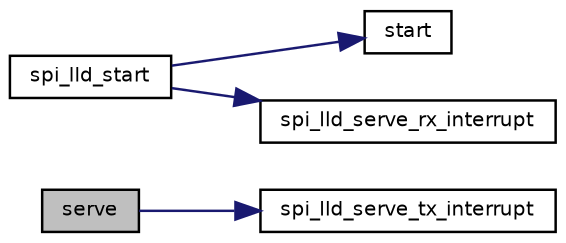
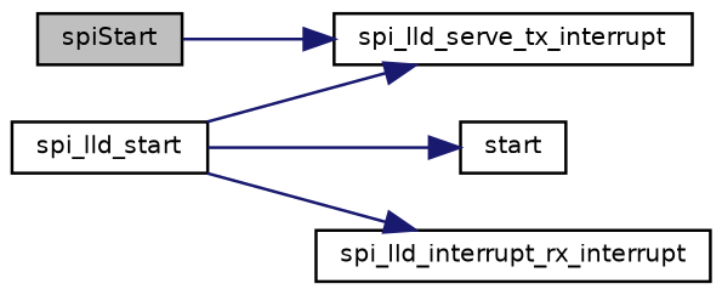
  digraph {
    rankdir=LR
    node [color=black fontname=Helvetica fontsize=8 shape=record]
    edge [color=midnightblue fontname=Helvetica fontsize=8 labelfontname=Helvetica labelfontsize=8 style=solid]
-   n1 [fillcolor=grey75 fontcolor=black height=0.2 label=serve style=filled width=0.4]
+   n1 [fillcolor=grey75 fontcolor=black height=0.2 label=spiStart style=filled width=0.4]
    n2 [height=0.2 label=spi_lld_serve_tx_interrupt width=0.4]
    n3 [height=0.2 label=spi_lld_start width=0.4]
    n4 [height=0.2 label=start width=0.4]
-   n5 [height=0.2 label=spi_lld_serve_rx_interrupt width=0.4]
+   n5 [height=0.2 label=spi_lld_interrupt_rx_interrupt width=0.4]
    n1 -> n2
+   n3 -> n2
    n3 -> n4
    n3 -> n5
  }
